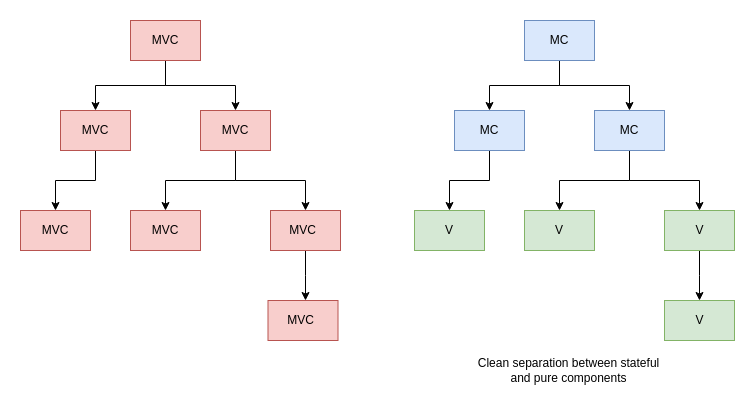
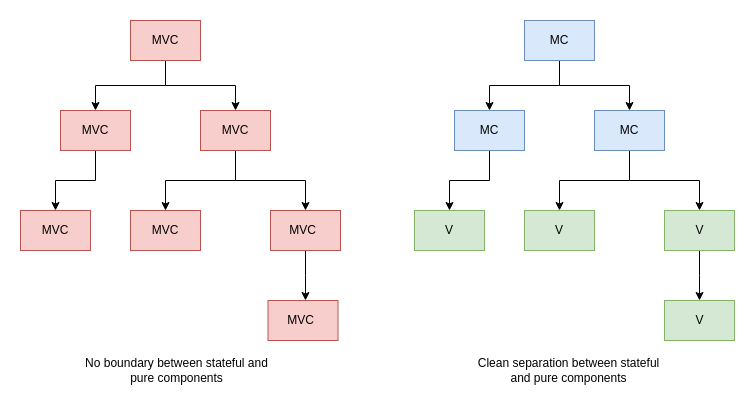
  <mxCell id="0" />
  <mxCell id="1" parent="0" />
  <mxCell id="2" style="edgeStyle=orthogonalEdgeStyle;rounded=0;orthogonalLoop=1;jettySize=auto;html=1;entryX=0.5;entryY=0;entryDx=0;entryDy=0;" edge="1" parent="1" source="4" target="8"><mxGeometry relative="1" as="geometry" /></mxCell>
  <mxCell id="3" style="edgeStyle=orthogonalEdgeStyle;rounded=0;orthogonalLoop=1;jettySize=auto;html=1;entryX=0.5;entryY=0;entryDx=0;entryDy=0;" edge="1" parent="1" source="4" target="11"><mxGeometry relative="1" as="geometry" /></mxCell>
  <mxCell id="4" value="&lt;span style=&quot;color: rgba(0 , 0 , 0 , 0) ; font-family: monospace ; font-size: 0px&quot;&gt;rkgjklrejgklergjlker&lt;/span&gt;" style="rounded=0;whiteSpace=wrap;html=1;fillColor=#f8cecc;strokeColor=#b85450;" vertex="1" parent="1"><mxGeometry x="130" y="20" width="70" height="40" as="geometry" /></mxCell>
  <mxCell id="5" value="MVC" style="text;html=1;strokeColor=none;fillColor=none;align=center;verticalAlign=middle;whiteSpace=wrap;rounded=0;" vertex="1" parent="1"><mxGeometry x="145" y="30" width="40" height="20" as="geometry" /></mxCell>
  <mxCell id="6" style="edgeStyle=orthogonalEdgeStyle;rounded=0;orthogonalLoop=1;jettySize=auto;html=1;exitX=1;exitY=0.5;exitDx=0;exitDy=0;entryX=0.5;entryY=0;entryDx=0;entryDy=0;" edge="1" parent="1" source="8" target="18"><mxGeometry relative="1" as="geometry"><Array as="points"><mxPoint x="235" y="130" /><mxPoint x="235" y="180" /><mxPoint x="305" y="180" /></Array></mxGeometry></mxCell>
  <mxCell id="7" style="edgeStyle=orthogonalEdgeStyle;rounded=0;orthogonalLoop=1;jettySize=auto;html=1;exitX=0.5;exitY=1;exitDx=0;exitDy=0;entryX=0.5;entryY=0;entryDx=0;entryDy=0;" edge="1" parent="1" source="8" target="15"><mxGeometry relative="1" as="geometry" /></mxCell>
  <mxCell id="8" value="&lt;span style=&quot;color: rgba(0 , 0 , 0 , 0) ; font-family: monospace ; font-size: 0px&quot;&gt;rkgjklrejgklergjlker&lt;/span&gt;" style="rounded=0;whiteSpace=wrap;html=1;fillColor=#f8cecc;strokeColor=#b85450;" vertex="1" parent="1"><mxGeometry x="200" y="110" width="70" height="40" as="geometry" /></mxCell>
  <mxCell id="9" value="MVC" style="text;html=1;strokeColor=none;fillColor=none;align=center;verticalAlign=middle;whiteSpace=wrap;rounded=0;" vertex="1" parent="1"><mxGeometry x="215" y="120" width="40" height="20" as="geometry" /></mxCell>
  <mxCell id="10" style="edgeStyle=orthogonalEdgeStyle;rounded=0;orthogonalLoop=1;jettySize=auto;html=1;entryX=0.5;entryY=0;entryDx=0;entryDy=0;" edge="1" parent="1" source="11" target="13"><mxGeometry relative="1" as="geometry" /></mxCell>
  <mxCell id="11" value="&lt;span style=&quot;color: rgba(0 , 0 , 0 , 0) ; font-family: monospace ; font-size: 0px&quot;&gt;rkgjklrejgklergjlker&lt;/span&gt;" style="rounded=0;whiteSpace=wrap;html=1;fillColor=#f8cecc;strokeColor=#b85450;" vertex="1" parent="1"><mxGeometry x="60" y="110" width="70" height="40" as="geometry" /></mxCell>
  <mxCell id="12" value="MVC" style="text;html=1;strokeColor=none;fillColor=none;align=center;verticalAlign=middle;whiteSpace=wrap;rounded=0;" vertex="1" parent="1"><mxGeometry x="75" y="120" width="40" height="20" as="geometry" /></mxCell>
  <mxCell id="13" value="&lt;span style=&quot;color: rgba(0 , 0 , 0 , 0) ; font-family: monospace ; font-size: 0px&quot;&gt;rkgjklrejgklergjlker&lt;/span&gt;" style="rounded=0;whiteSpace=wrap;html=1;fillColor=#f8cecc;strokeColor=#b85450;" vertex="1" parent="1"><mxGeometry x="20" y="210" width="70" height="40" as="geometry" /></mxCell>
  <mxCell id="14" value="MVC" style="text;html=1;strokeColor=none;fillColor=none;align=center;verticalAlign=middle;whiteSpace=wrap;rounded=0;" vertex="1" parent="1"><mxGeometry x="35" y="220" width="40" height="20" as="geometry" /></mxCell>
  <mxCell id="15" value="&lt;span style=&quot;color: rgba(0 , 0 , 0 , 0) ; font-family: monospace ; font-size: 0px&quot;&gt;rkgjklrejgklergjlker&lt;/span&gt;" style="rounded=0;whiteSpace=wrap;html=1;fillColor=#f8cecc;strokeColor=#b85450;" vertex="1" parent="1"><mxGeometry x="130" y="210" width="70" height="40" as="geometry" /></mxCell>
  <mxCell id="16" value="MVC" style="text;html=1;strokeColor=none;fillColor=none;align=center;verticalAlign=middle;whiteSpace=wrap;rounded=0;" vertex="1" parent="1"><mxGeometry x="145" y="220" width="40" height="20" as="geometry" /></mxCell>
  <mxCell id="17" style="edgeStyle=orthogonalEdgeStyle;rounded=0;orthogonalLoop=1;jettySize=auto;html=1;" edge="1" parent="1" source="18"><mxGeometry relative="1" as="geometry"><mxPoint x="305" y="300" as="targetPoint" /></mxGeometry></mxCell>
  <mxCell id="18" value="&lt;span style=&quot;color: rgba(0 , 0 , 0 , 0) ; font-family: monospace ; font-size: 0px&quot;&gt;rkgjklrejgklergjlker&lt;/span&gt;" style="rounded=0;whiteSpace=wrap;html=1;fillColor=#f8cecc;strokeColor=#b85450;" vertex="1" parent="1"><mxGeometry x="270" y="210" width="70" height="40" as="geometry" /></mxCell>
  <mxCell id="19" value="MVC" style="text;html=1;strokeColor=none;fillColor=none;align=center;verticalAlign=middle;whiteSpace=wrap;rounded=0;" vertex="1" parent="1"><mxGeometry x="285" y="220" width="35" height="20" as="geometry" /></mxCell>
  <mxCell id="20" style="edgeStyle=orthogonalEdgeStyle;rounded=0;orthogonalLoop=1;jettySize=auto;html=1;entryX=0.5;entryY=0;entryDx=0;entryDy=0;" edge="1" parent="1" source="22" target="26"><mxGeometry relative="1" as="geometry" /></mxCell>
  <mxCell id="21" style="edgeStyle=orthogonalEdgeStyle;rounded=0;orthogonalLoop=1;jettySize=auto;html=1;entryX=0.5;entryY=0;entryDx=0;entryDy=0;" edge="1" parent="1" source="22" target="29"><mxGeometry relative="1" as="geometry" /></mxCell>
  <mxCell id="22" value="&lt;span style=&quot;color: rgba(0 , 0 , 0 , 0) ; font-family: monospace ; font-size: 0px&quot;&gt;rkgjklrejgklergjlker&lt;/span&gt;" style="rounded=0;whiteSpace=wrap;html=1;fillColor=#dae8fc;strokeColor=#6c8ebf;" vertex="1" parent="1"><mxGeometry x="524" y="20" width="70" height="40" as="geometry" /></mxCell>
  <mxCell id="23" value="MC" style="text;html=1;strokeColor=none;fillColor=none;align=center;verticalAlign=middle;whiteSpace=wrap;rounded=0;" vertex="1" parent="1"><mxGeometry x="539" y="30" width="40" height="20" as="geometry" /></mxCell>
  <mxCell id="24" style="edgeStyle=orthogonalEdgeStyle;rounded=0;orthogonalLoop=1;jettySize=auto;html=1;exitX=1;exitY=0.5;exitDx=0;exitDy=0;entryX=0.5;entryY=0;entryDx=0;entryDy=0;" edge="1" parent="1" source="26" target="36"><mxGeometry relative="1" as="geometry"><Array as="points"><mxPoint x="629" y="130" /><mxPoint x="629" y="180" /><mxPoint x="699" y="180" /></Array></mxGeometry></mxCell>
  <mxCell id="25" style="edgeStyle=orthogonalEdgeStyle;rounded=0;orthogonalLoop=1;jettySize=auto;html=1;exitX=0.5;exitY=1;exitDx=0;exitDy=0;entryX=0.5;entryY=0;entryDx=0;entryDy=0;" edge="1" parent="1" source="26" target="33"><mxGeometry relative="1" as="geometry" /></mxCell>
  <mxCell id="26" value="&lt;span style=&quot;color: rgba(0 , 0 , 0 , 0) ; font-family: monospace ; font-size: 0px&quot;&gt;rkgjklrejgklergjlker&lt;/span&gt;" style="rounded=0;whiteSpace=wrap;html=1;fillColor=#dae8fc;strokeColor=#6c8ebf;" vertex="1" parent="1"><mxGeometry x="594" y="110" width="70" height="40" as="geometry" /></mxCell>
  <mxCell id="27" value="MC" style="text;html=1;strokeColor=none;fillColor=none;align=center;verticalAlign=middle;whiteSpace=wrap;rounded=0;" vertex="1" parent="1"><mxGeometry x="609" y="120" width="40" height="20" as="geometry" /></mxCell>
  <mxCell id="28" style="edgeStyle=orthogonalEdgeStyle;rounded=0;orthogonalLoop=1;jettySize=auto;html=1;entryX=0.5;entryY=0;entryDx=0;entryDy=0;" edge="1" parent="1" source="29" target="31"><mxGeometry relative="1" as="geometry" /></mxCell>
  <mxCell id="29" value="&lt;span style=&quot;color: rgba(0 , 0 , 0 , 0) ; font-family: monospace ; font-size: 0px&quot;&gt;rkgjklrejgklergjlker&lt;/span&gt;" style="rounded=0;whiteSpace=wrap;html=1;fillColor=#dae8fc;strokeColor=#6c8ebf;" vertex="1" parent="1"><mxGeometry x="454" y="110" width="70" height="40" as="geometry" /></mxCell>
  <mxCell id="30" value="MC" style="text;html=1;strokeColor=none;fillColor=none;align=center;verticalAlign=middle;whiteSpace=wrap;rounded=0;" vertex="1" parent="1"><mxGeometry x="469" y="120" width="40" height="20" as="geometry" /></mxCell>
  <mxCell id="31" value="&lt;span style=&quot;color: rgba(0 , 0 , 0 , 0) ; font-family: monospace ; font-size: 0px&quot;&gt;rkgjklrejgklergjlker&lt;/span&gt;" style="rounded=0;whiteSpace=wrap;html=1;fillColor=#d5e8d4;strokeColor=#82b366;" vertex="1" parent="1"><mxGeometry x="414" y="210" width="70" height="40" as="geometry" /></mxCell>
  <mxCell id="32" value="V" style="text;html=1;strokeColor=none;fillColor=none;align=center;verticalAlign=middle;whiteSpace=wrap;rounded=0;" vertex="1" parent="1"><mxGeometry x="429" y="220" width="40" height="20" as="geometry" /></mxCell>
  <mxCell id="33" value="&lt;span style=&quot;color: rgba(0 , 0 , 0 , 0) ; font-family: monospace ; font-size: 0px&quot;&gt;rkgjklrejgklergjlker&lt;/span&gt;" style="rounded=0;whiteSpace=wrap;html=1;fillColor=#d5e8d4;strokeColor=#82b366;" vertex="1" parent="1"><mxGeometry x="524" y="210" width="70" height="40" as="geometry" /></mxCell>
  <mxCell id="34" value="V" style="text;html=1;strokeColor=none;fillColor=none;align=center;verticalAlign=middle;whiteSpace=wrap;rounded=0;" vertex="1" parent="1"><mxGeometry x="539" y="220" width="40" height="20" as="geometry" /></mxCell>
  <mxCell id="35" style="edgeStyle=orthogonalEdgeStyle;rounded=0;orthogonalLoop=1;jettySize=auto;html=1;exitX=0.5;exitY=1;exitDx=0;exitDy=0;" edge="1" parent="1" source="36"><mxGeometry relative="1" as="geometry"><mxPoint x="699" y="300" as="targetPoint" /></mxGeometry></mxCell>
  <mxCell id="36" value="&lt;span style=&quot;color: rgba(0 , 0 , 0 , 0) ; font-family: monospace ; font-size: 0px&quot;&gt;rkgjklrejgklergjlker&lt;/span&gt;" style="rounded=0;whiteSpace=wrap;html=1;fillColor=#d5e8d4;strokeColor=#82b366;" vertex="1" parent="1"><mxGeometry x="664" y="210" width="70" height="40" as="geometry" /></mxCell>
  <mxCell id="37" value="V" style="text;html=1;strokeColor=none;fillColor=none;align=center;verticalAlign=middle;whiteSpace=wrap;rounded=0;" vertex="1" parent="1"><mxGeometry x="682" y="220" width="35" height="20" as="geometry" /></mxCell>
  <mxCell id="38" value="&lt;span style=&quot;color: rgba(0 , 0 , 0 , 0) ; font-family: monospace ; font-size: 0px&quot;&gt;rkgjklrejgklergjlker&lt;/span&gt;" style="rounded=0;whiteSpace=wrap;html=1;fillColor=#f8cecc;strokeColor=#b85450;" vertex="1" parent="1"><mxGeometry x="267.5" y="300" width="70" height="40" as="geometry" /></mxCell>
  <mxCell id="39" value="MVC" style="text;html=1;strokeColor=none;fillColor=none;align=center;verticalAlign=middle;whiteSpace=wrap;rounded=0;" vertex="1" parent="1"><mxGeometry x="282.5" y="310" width="35" height="20" as="geometry" /></mxCell>
  <mxCell id="40" value="&lt;span style=&quot;color: rgba(0 , 0 , 0 , 0) ; font-family: monospace ; font-size: 0px&quot;&gt;rkgjklrejgklergjlker&lt;/span&gt;" style="rounded=0;whiteSpace=wrap;html=1;fillColor=#d5e8d4;strokeColor=#82b366;" vertex="1" parent="1"><mxGeometry x="664" y="300" width="70" height="40" as="geometry" /></mxCell>
  <mxCell id="41" value="V" style="text;html=1;strokeColor=none;fillColor=none;align=center;verticalAlign=middle;whiteSpace=wrap;rounded=0;" vertex="1" parent="1"><mxGeometry x="679" y="310" width="41" height="20" as="geometry" /></mxCell>
+ <mxCell id="42" value="No boundary between stateful and pure components" style="text;html=1;strokeColor=none;fillColor=none;align=center;verticalAlign=middle;whiteSpace=wrap;rounded=0;" vertex="1" parent="1"><mxGeometry x="80" y="360" width="192.5" height="20" as="geometry" /></mxCell>
  <mxCell id="43" value="Clean separation between stateful and pure components" style="text;html=1;strokeColor=none;fillColor=none;align=center;verticalAlign=middle;whiteSpace=wrap;rounded=0;" vertex="1" parent="1"><mxGeometry x="471.5" y="360" width="192.5" height="20" as="geometry" /></mxCell>
